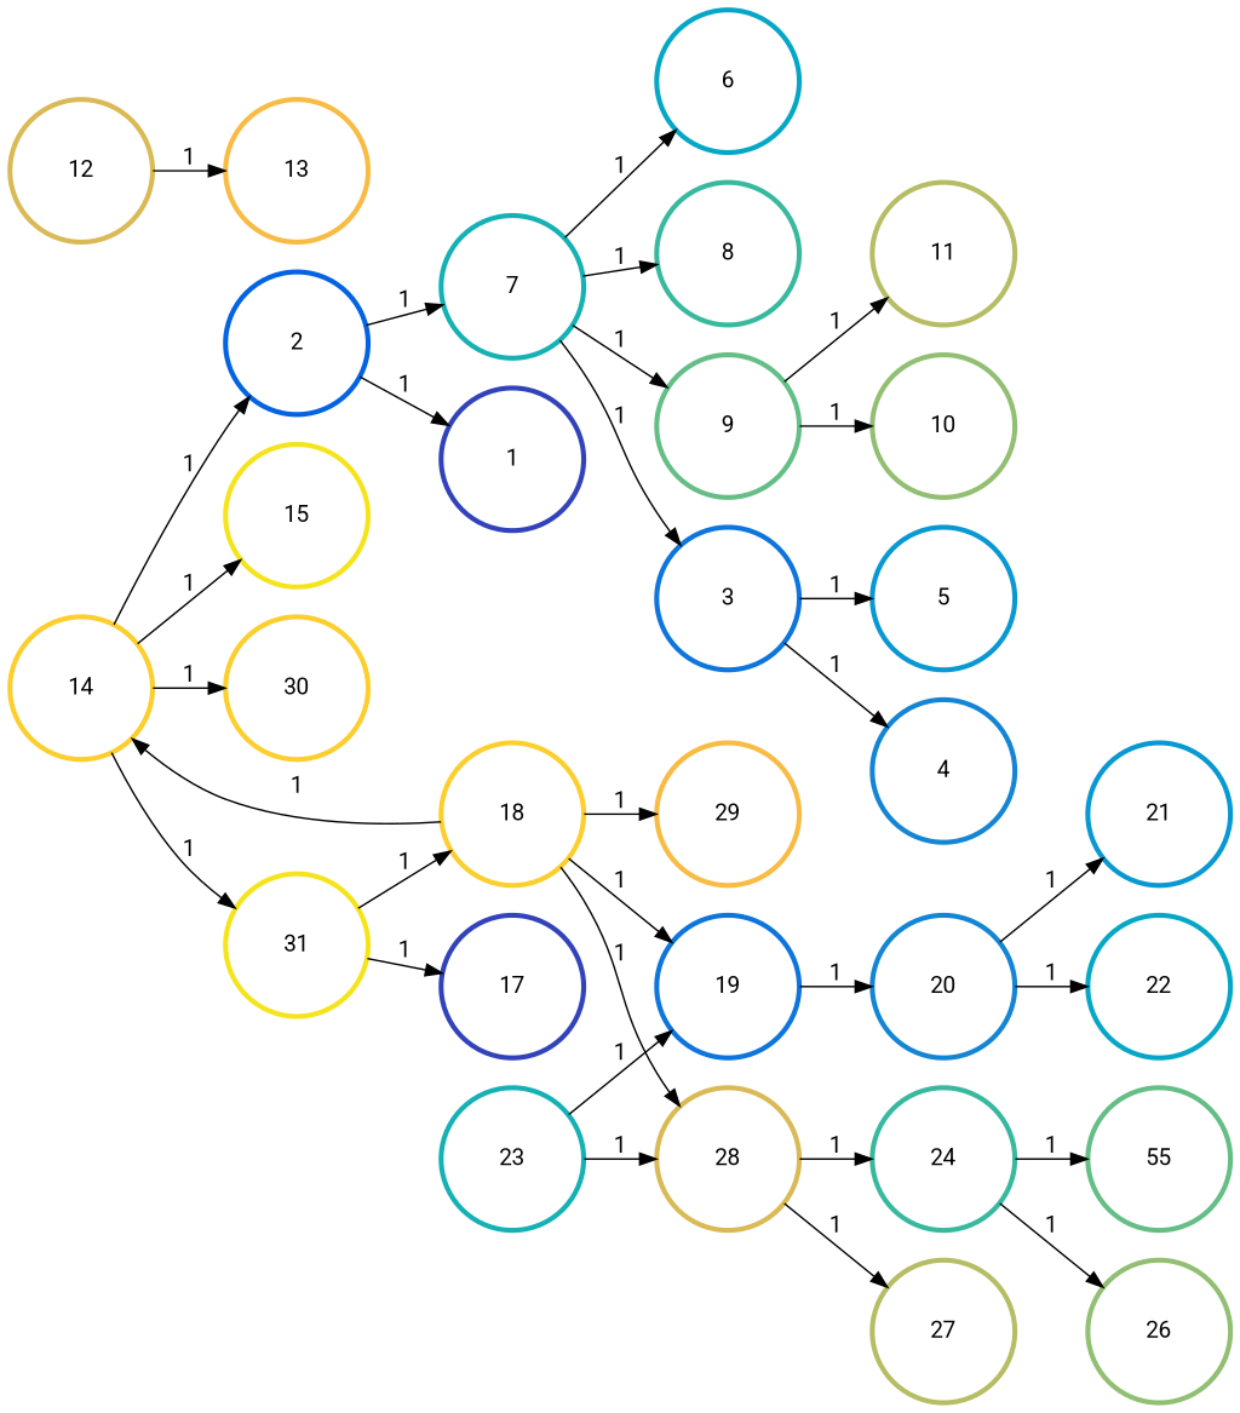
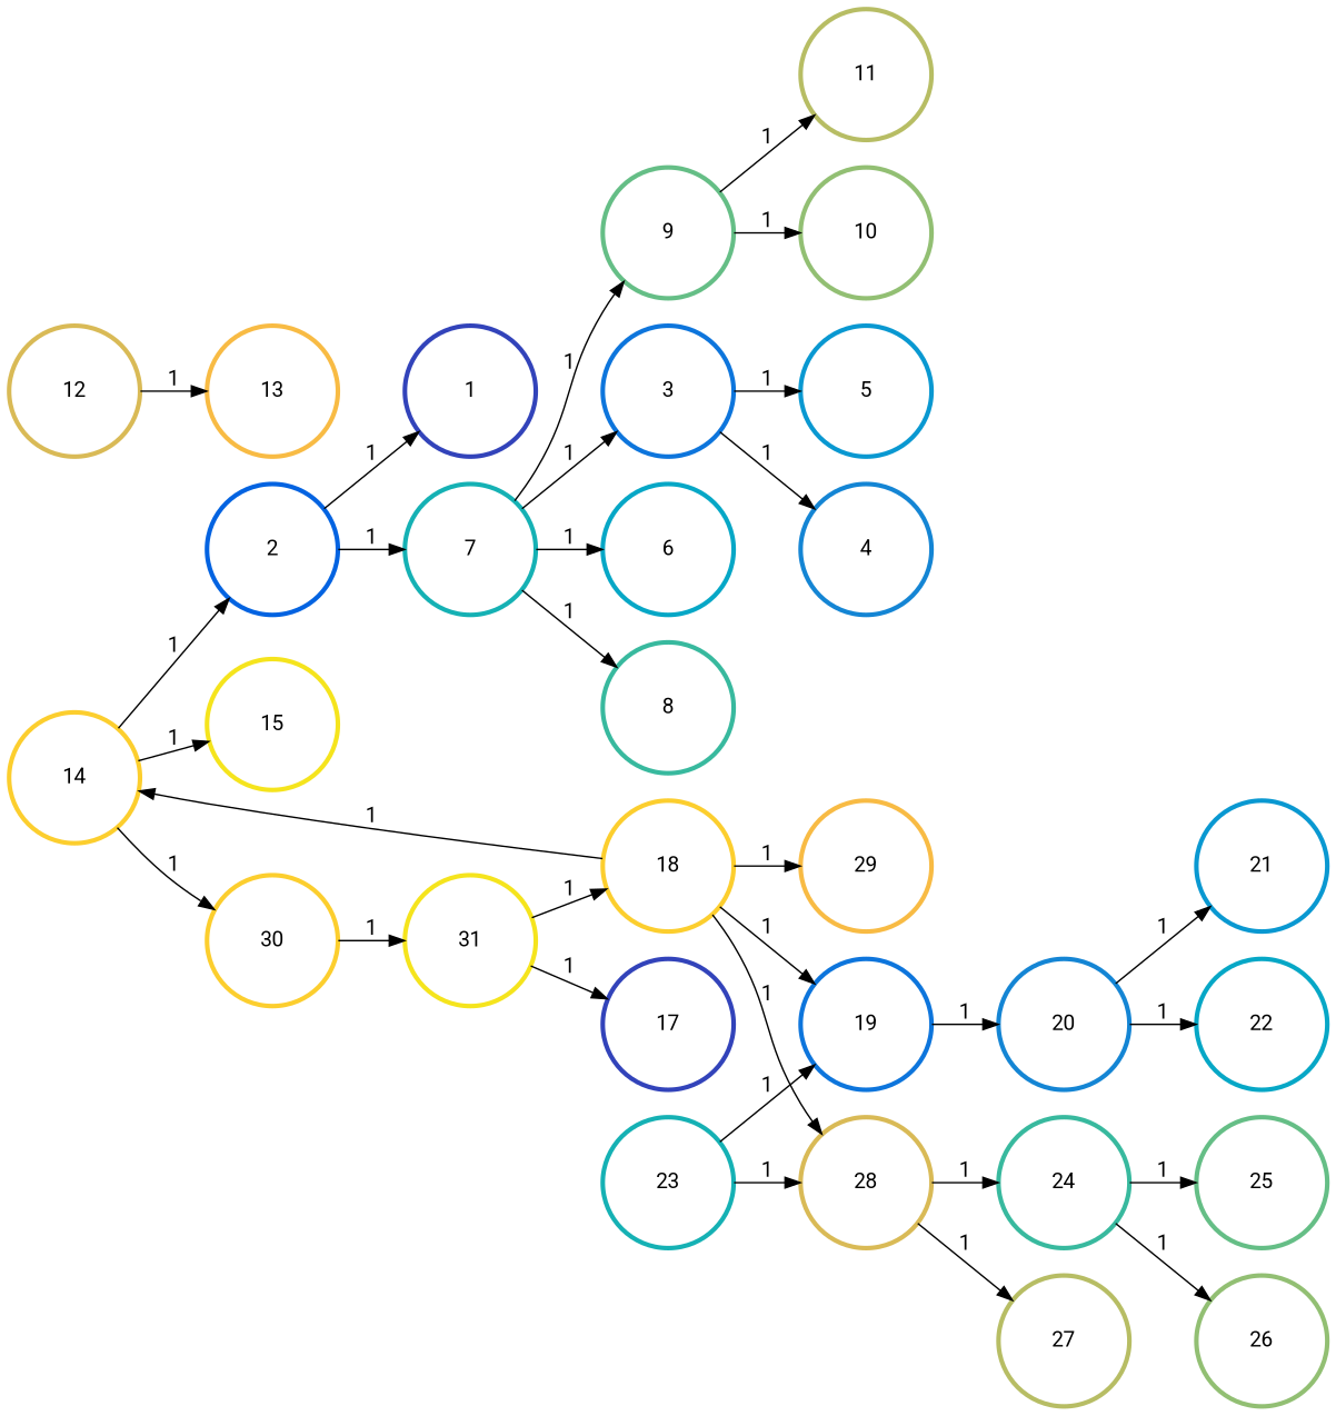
  digraph {
    fontname=Roboto
    rankdir=LR
    node [color="#FCCE2E" fontname=Roboto penwidth=3]
    edge [color=black fontname=Roboto penwidth=1]
    n1 [color="#3243BA" height=1.2 label=1 width=1.2]
    n2 [color="#0363E1" height=1.2 label=2 width=1.2]
    n3 [color="#15B1B4" height=1.2 label=7 width=1.2]
    n4 [color="#0D75DC" height=1.2 label=3 width=1.2]
    n5 [color="#06A7C6" height=1.2 label=6 width=1.2]
    n6 [color="#38B99E" height=1.2 label=8 width=1.2]
    n7 [color="#65BE86" height=1.2 label=9 width=1.2]
    n8 [color="#1485D4" height=1.2 label=4 width=1.2]
    n9 [color="#0998D1" height=1.2 label=5 width=1.2]
    n10 [color="#92BF73" height=1.2 label=10 width=1.2]
    n11 [color="#B7BD64" height=1.2 label=11 width=1.2]
    n12 [color="#D9BA56" height=1.2 label=12 width=1.2]
    n13 [color="#F8BB44" height=1.2 label=13 width=1.2]
    n14 [height=1.2 label=14 width=1.2]
    n15 [color="#F5E41D" height=1.2 label=15 width=1.2]
    n16 [height=1.2 label=30 width=1.2]
    n17 [color="#F5E41D" height=1.2 label=31 width=1.2]
    n18 [color="#3243BA" height=1.2 label=17 width=1.2]
    n19 [height=1.2 label=18 width=1.2]
    n20 [color="#0D75DC" height=1.2 label=19 width=1.2]
    n21 [color="#F8BB44" height=1.2 label=29 width=1.2]
    n22 [color="#D9BA56" height=1.2 label=28 width=1.2]
    n23 [color="#1485D4" height=1.2 label=20 width=1.2]
    n24 [color="#15B1B4" height=1.2 label=23 width=1.2]
    n25 [color="#0998D1" height=1.2 label=21 width=1.2]
    n26 [color="#06A7C6" height=1.2 label=22 width=1.2]
    n27 [color="#38B99E" height=1.2 label=24 width=1.2]
    n28 [color="#B7BD64" height=1.2 label=27 width=1.2]
-   n29 [color="#65BE86" height=1.2 label=55 width=1.2]
+   n29 [color="#65BE86" height=1.2 label=25 width=1.2]
    n30 [color="#92BF73" height=1.2 label=26 width=1.2]
    n2 -> n1 [label=1]
    n2 -> n3 [label=1]
    n3 -> n4 [label=1]
    n3 -> n5 [label=1]
    n3 -> n6 [label=1]
    n3 -> n7 [label=1]
    n4 -> n8 [label=1]
    n4 -> n9 [label=1]
    n7 -> n10 [label=1]
    n7 -> n11 [label=1]
    n12 -> n13 [label=1]
    n14 -> n2 [label=1]
    n14 -> n15 [label=1]
    n14 -> n16 [label=1]
-   n14 -> n17 [label=1]
+   n16 -> n17 [label=1]
    n17 -> n18 [label=1]
    n17 -> n19 [label=1]
    n19 -> n14 [label=1]
    n19 -> n20 [label=1]
    n19 -> n21 [label=1]
    n19 -> n22 [label=1]
    n20 -> n23 [label=1]
    n22 -> n27 [label=1]
    n22 -> n28 [label=1]
    n23 -> n25 [label=1]
    n23 -> n26 [label=1]
    n24 -> n20 [label=1]
    n24 -> n22 [label=1]
    n27 -> n29 [label=1]
    n27 -> n30 [label=1]
  }
